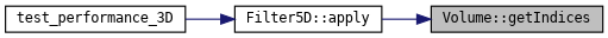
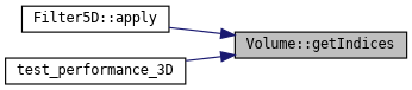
  digraph {
    fontname="DejaVu Sans Mono"
    rankdir=RL
    node [color=black fillcolor=white fontname="DejaVu Sans Mono" fontsize=10 shape=record style=filled]
    edge [color=midnightblue dir=back fontname="DejaVu Sans Mono" fontsize=10 labelfontname=Helvetica labelfontsize=10 style=solid]
    n1 [fillcolor=grey75 fontcolor=black height=0.2 label="Volume::getIndices" width=0.4]
    n2 [height=0.2 label="Filter5D::apply" width=0.4]
    n3 [height=0.2 label=test_performance_3D width=0.4]
    n1 -> n2
-   n2 -> n3
+   n1 -> n3
  }
